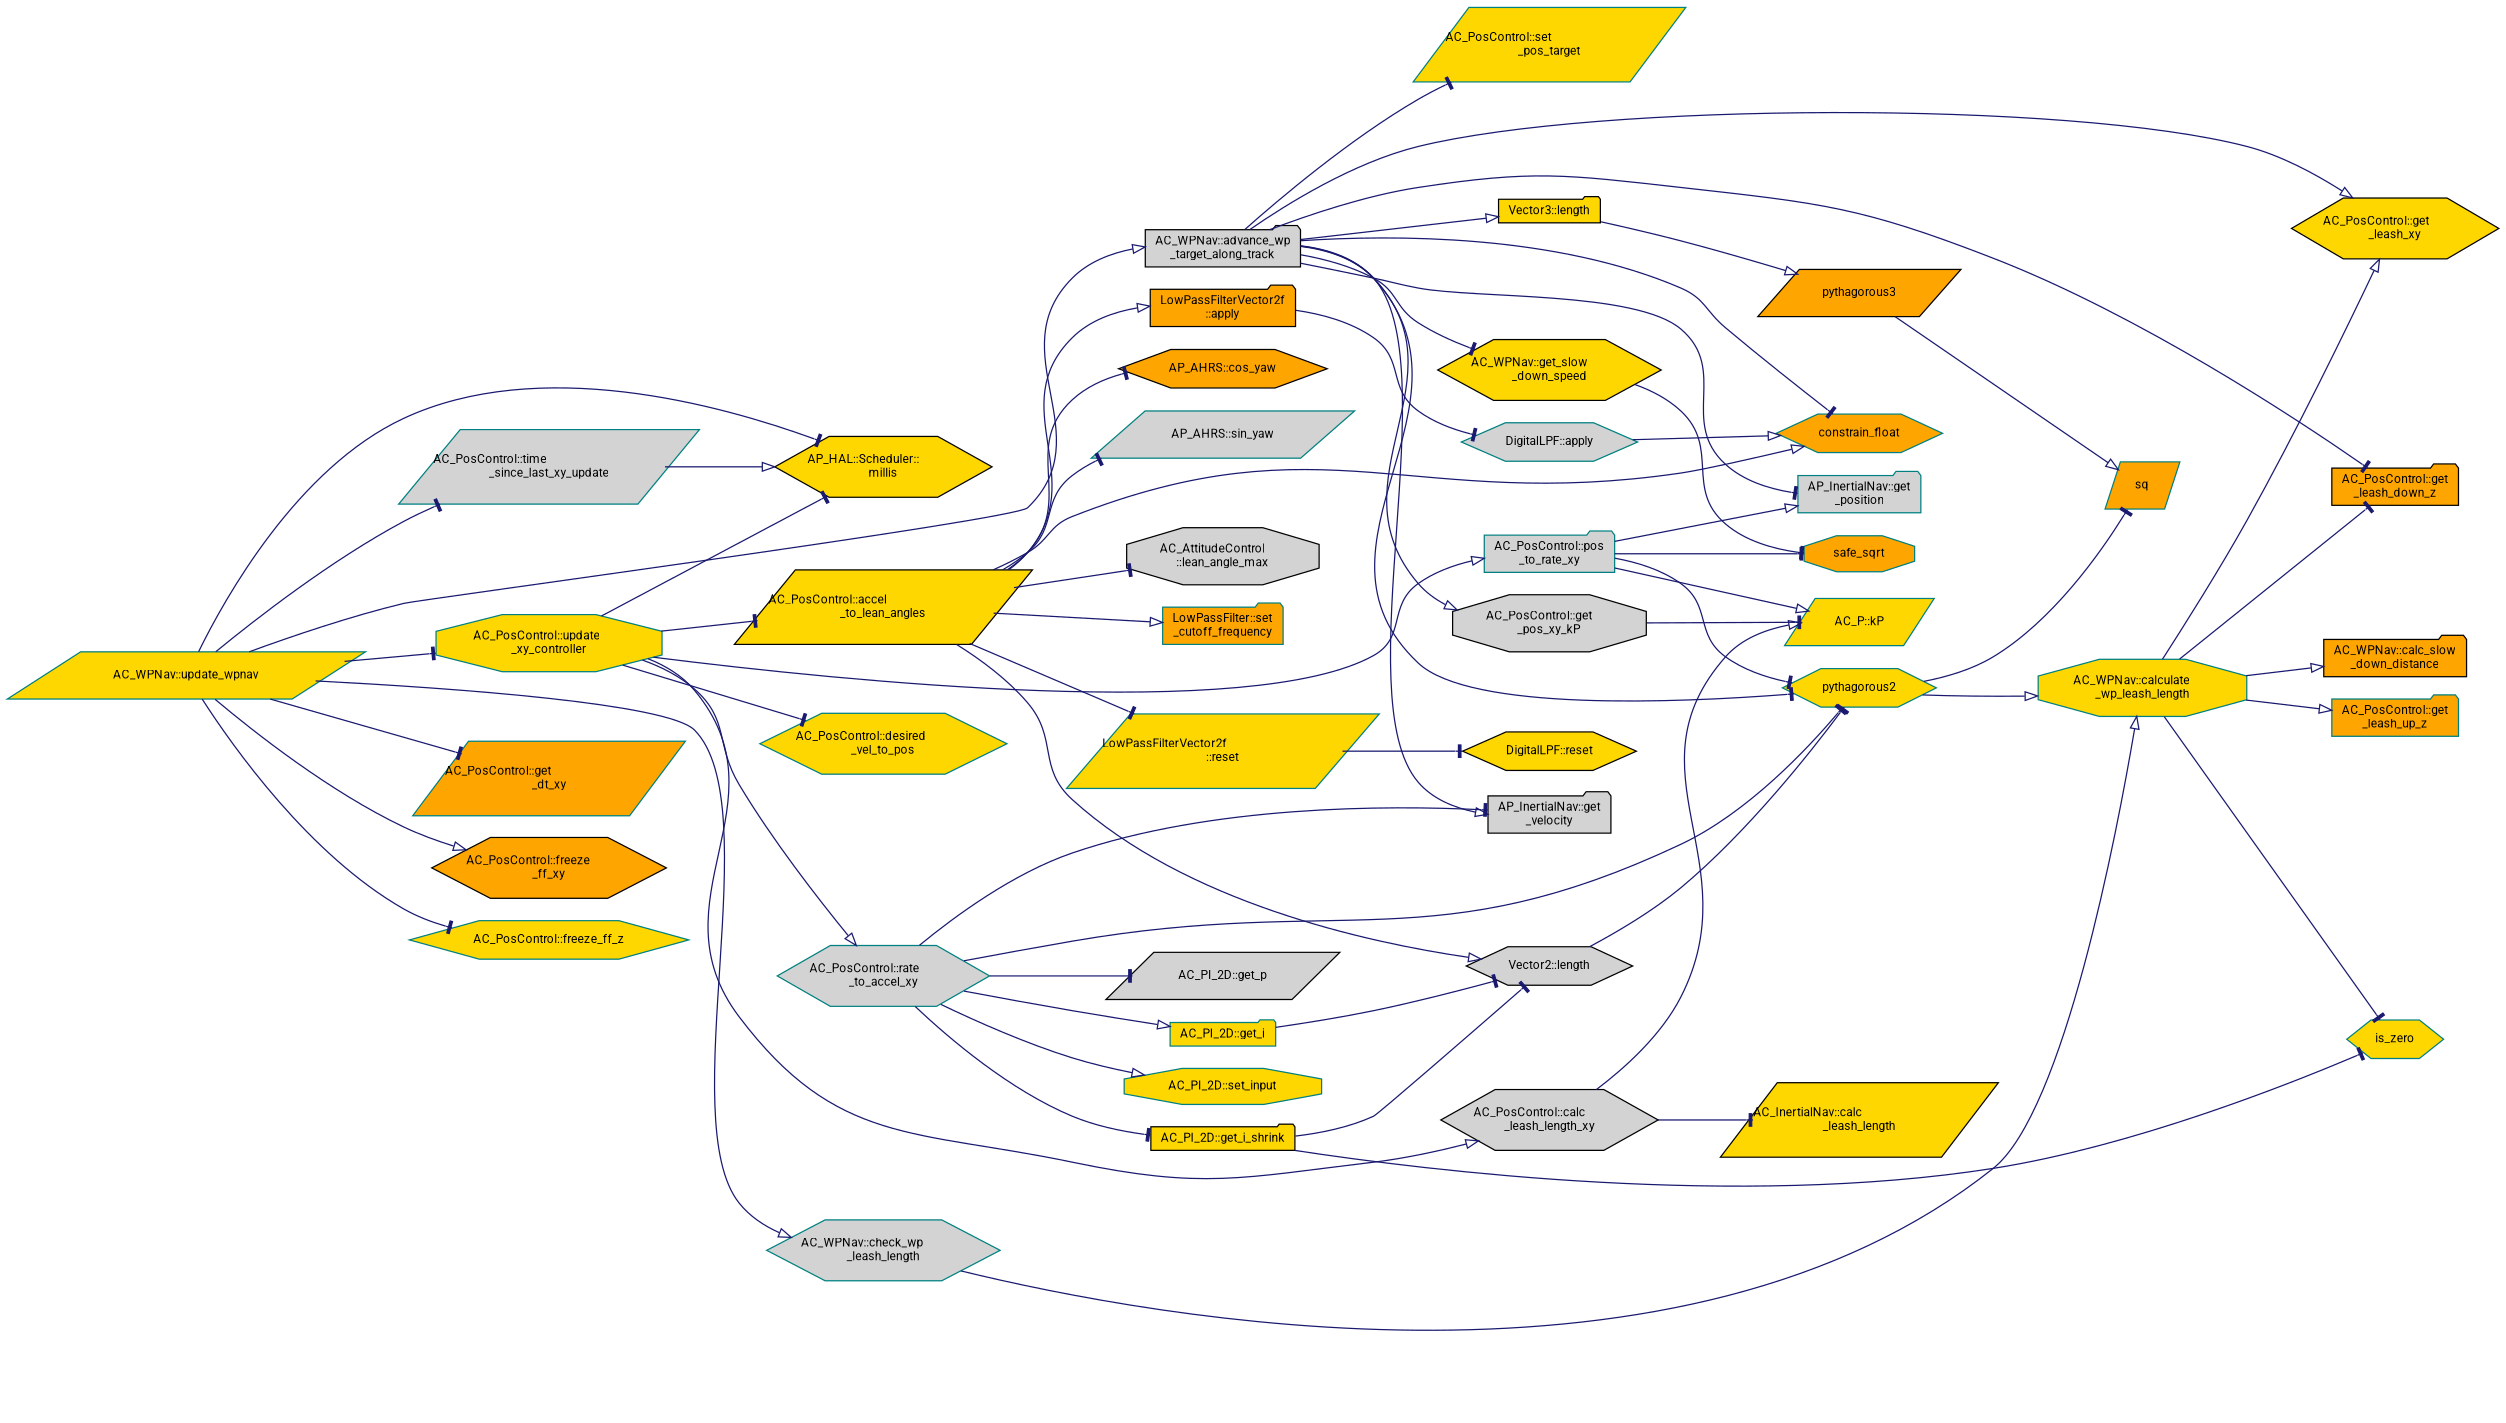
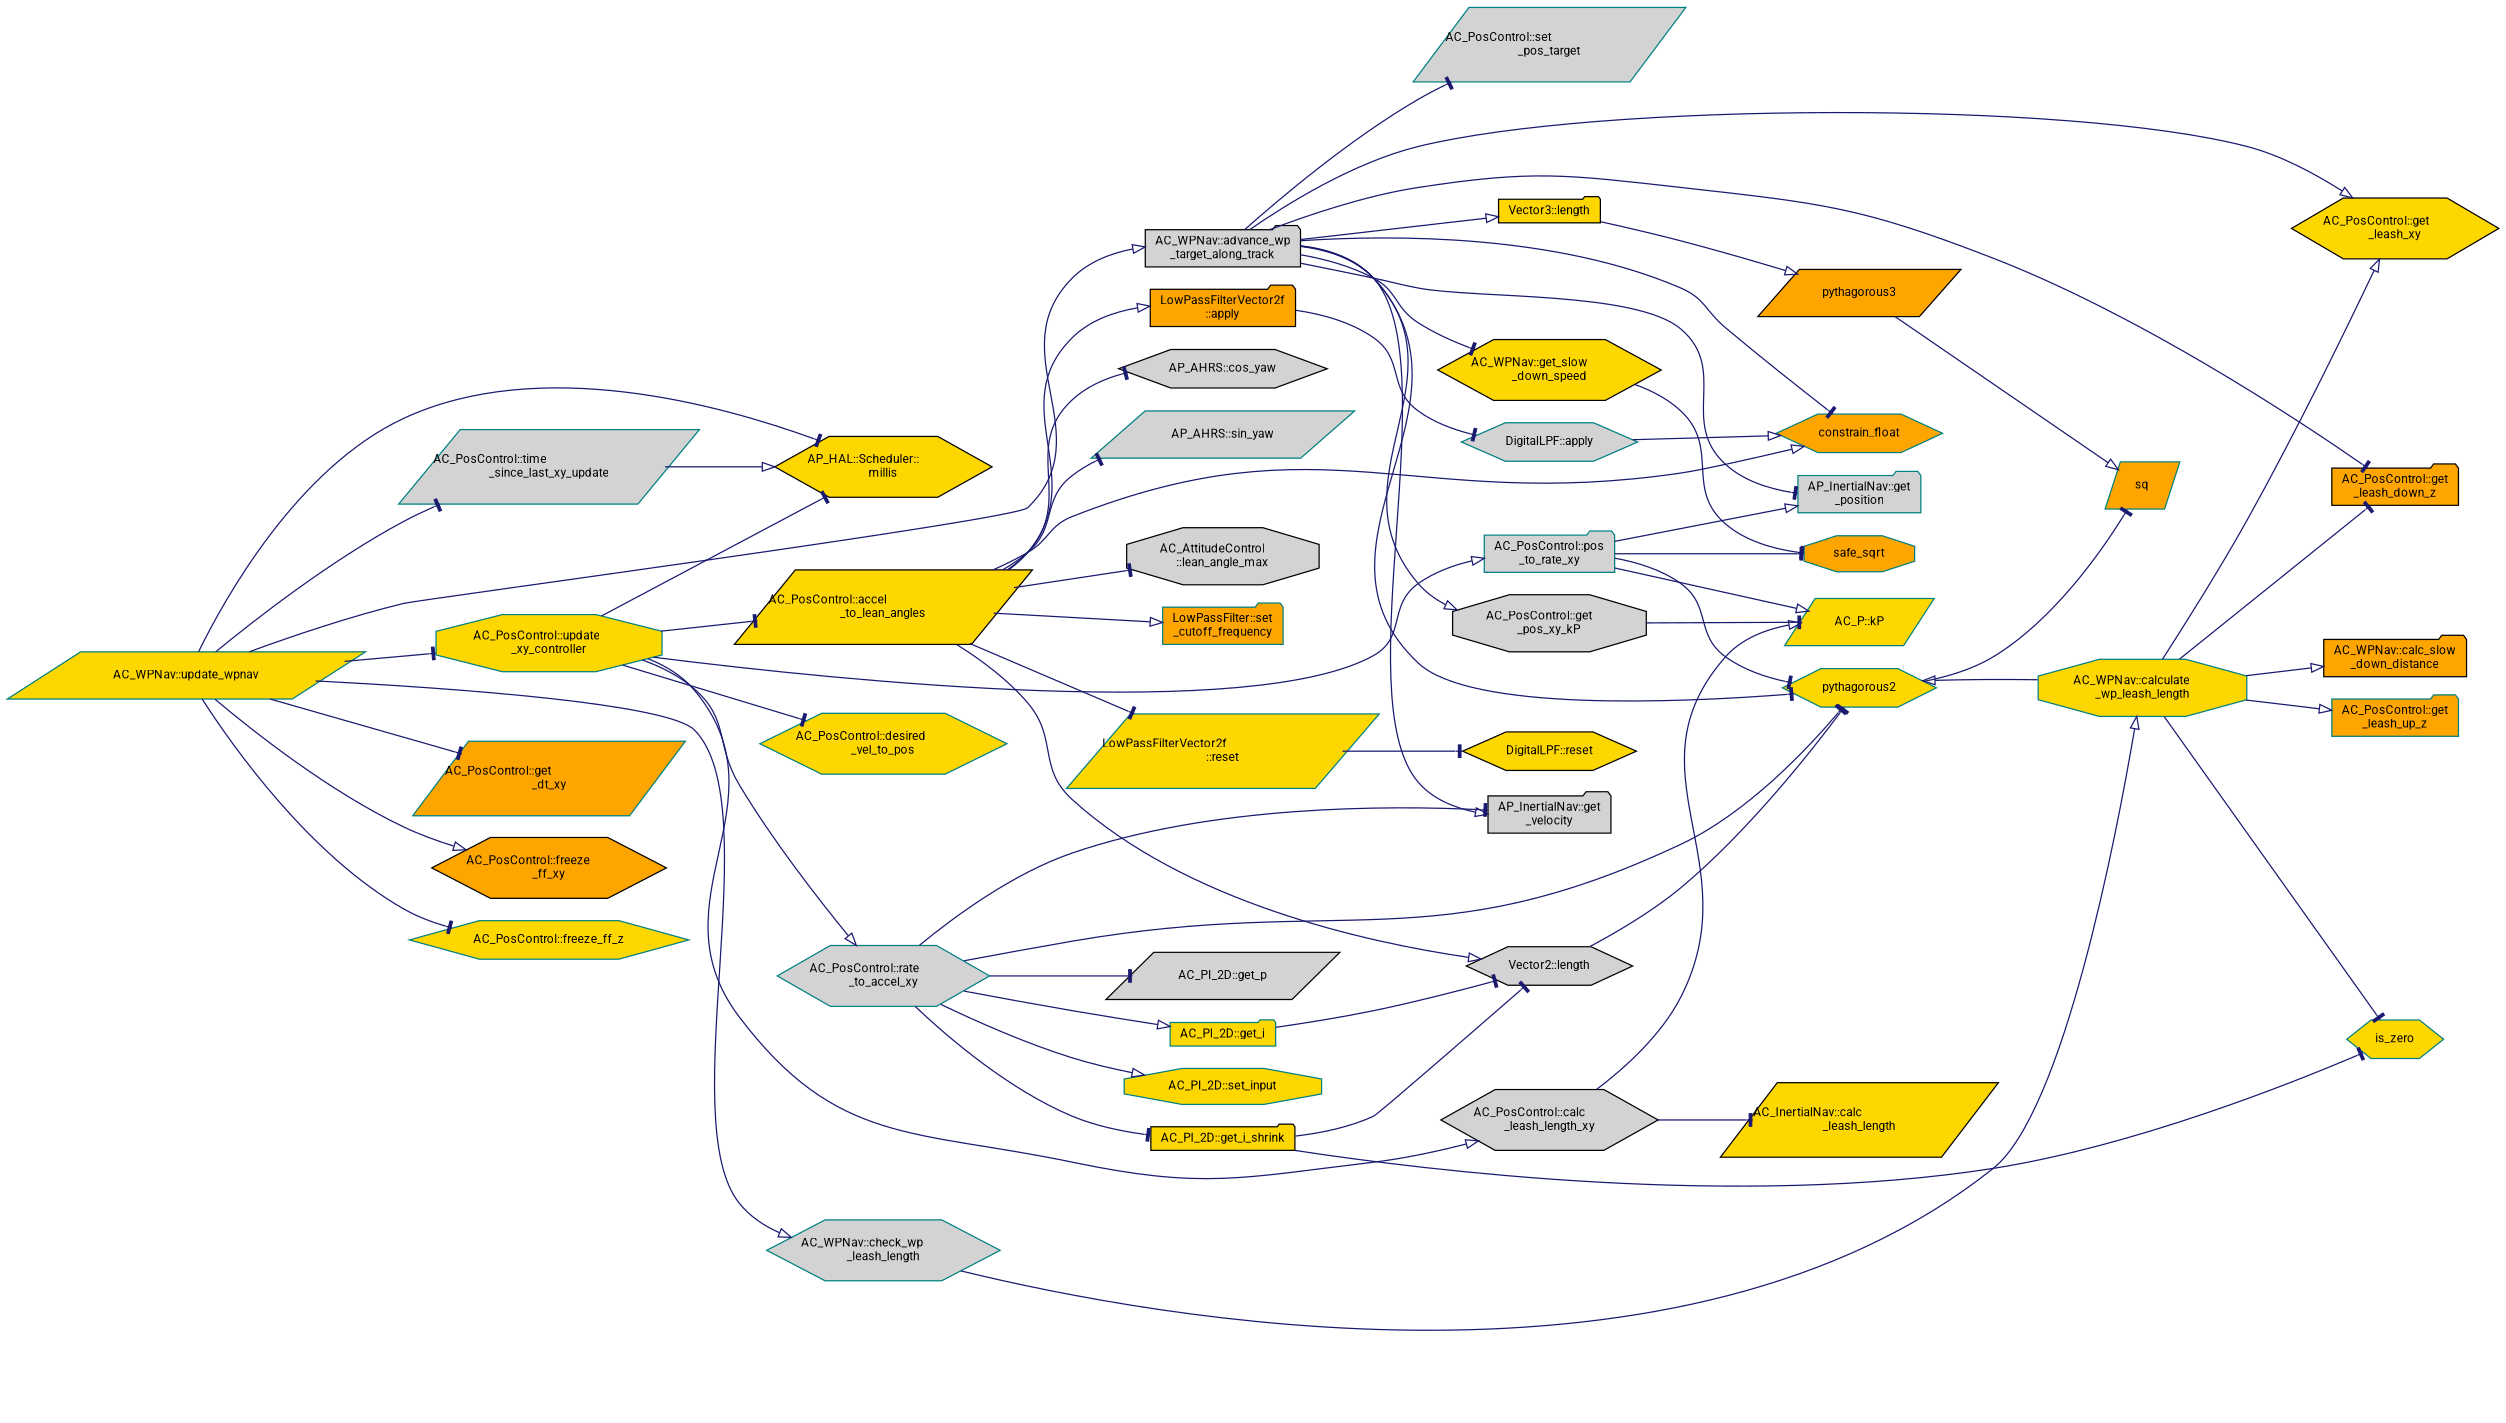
  digraph {
    fontname=Roboto
    rankdir=LR
    node [color=teal fillcolor=gold fontname=Roboto fontsize=10 shape=hexagon style=filled]
    edge [arrowhead=tee color=midnightblue fontname=Roboto fontsize=10 labelfontname=Helvetica labelfontsize=10 style=solid]
    n1 [fontcolor=black height=0.2 label="AC_WPNav::update_wpnav" shape=parallelogram width=0.4]
    n2 [fillcolor=lightgrey height=0.2 label="AC_PosControl::time\l_since_last_xy_update" shape=parallelogram width=0.4]
    n3 [color=black height=0.2 label="AP_HAL::Scheduler::\lmillis" width=0.4]
    n4 [fillcolor=orange height=0.2 label="AC_PosControl::get\l_dt_xy" shape=parallelogram width=0.4]
    n5 [color=black fillcolor=lightgrey height=0.2 label="AC_WPNav::advance_wp\l_target_along_track" shape=folder width=0.4]
    n6 [color=black fillcolor=orange height=0.2 label="AC_PosControl::freeze\l_ff_xy" width=0.4]
    n7 [height=0.2 label="AC_PosControl::freeze_ff_z" width=0.4]
    n8 [height=0.2 label="AC_PosControl::update\l_xy_controller" shape=octagon width=0.4]
    n9 [fillcolor=lightgrey height=0.2 label="AC_WPNav::check_wp\l_leash_length" width=0.4]
    n10 [fillcolor=lightgrey height=0.2 label="AP_InertialNav::get\l_position" shape=folder width=0.4]
    n11 [height=0.2 label=pythagorous2 width=0.4]
    n12 [color=black height=0.2 label="AC_PosControl::get\l_leash_xy" width=0.4]
    n13 [color=black fillcolor=orange height=0.2 label="AC_PosControl::get\l_leash_down_z" shape=folder width=0.4]
    n14 [color=black fillcolor=lightgrey height=0.2 label="AP_InertialNav::get\l_velocity" shape=folder width=0.4]
    n15 [color=black fillcolor=lightgrey height=0.2 label="AC_PosControl::get\l_pos_xy_kP" shape=octagon width=0.4]
    n16 [fillcolor=orange height=0.2 label=constrain_float width=0.4]
    n17 [color=black height=0.2 label="AC_WPNav::get_slow\l_down_speed" width=0.4]
-   n18 [height=0.2 label="AC_PosControl::set\l_pos_target" shape=parallelogram width=0.4]
+   n18 [fillcolor=lightgrey height=0.2 label="AC_PosControl::set\l_pos_target" shape=parallelogram width=0.4]
    n19 [color=black height=0.2 label="Vector3::length" shape=folder width=0.4]
    n20 [color=black fillcolor=lightgrey height=0.2 label="AC_PosControl::calc\l_leash_length_xy" width=0.4]
    n21 [height=0.2 label="AC_PosControl::desired\l_vel_to_pos" width=0.4]
    n22 [fillcolor=lightgrey height=0.2 label="AC_PosControl::pos\l_to_rate_xy" shape=folder width=0.4]
    n23 [fillcolor=lightgrey height=0.2 label="AC_PosControl::rate\l_to_accel_xy" width=0.4]
    n24 [color=black height=0.2 label="AC_PosControl::accel\l_to_lean_angles" shape=parallelogram width=0.4]
    n25 [height=0.2 label="AC_WPNav::calculate\l_wp_leash_length" shape=octagon width=0.4]
    n26 [fillcolor=orange height=0.2 label=sq shape=parallelogram width=0.4]
    n27 [fillcolor=orange height=0.2 label="AC_PosControl::get\l_leash_up_z" shape=folder width=0.4]
    n28 [height=0.2 label="AC_P::kP" shape=parallelogram width=0.4]
    n29 [fillcolor=orange height=0.2 label=safe_sqrt shape=octagon width=0.4]
    n30 [color=black fillcolor=orange height=0.2 label=pythagorous3 shape=parallelogram width=0.4]
    n31 [color=black height=0.2 label="AC_InertialNav::calc\l_leash_length" shape=parallelogram width=0.4]
    n32 [height=0.2 label="AC_PI_2D::set_input" shape=octagon width=0.4]
    n33 [color=black fillcolor=lightgrey height=0.2 label="AC_PI_2D::get_p" shape=parallelogram width=0.4]
    n34 [height=0.2 label="AC_PI_2D::get_i" shape=folder width=0.4]
    n35 [color=black height=0.2 label="AC_PI_2D::get_i_shrink" shape=folder width=0.4]
    n36 [color=black fillcolor=lightgrey height=0.2 label="Vector2::length" width=0.4]
    n37 [color=black fillcolor=lightgrey height=0.2 label="AC_AttitudeControl\l::lean_angle_max" shape=octagon width=0.4]
    n38 [height=0.2 label="LowPassFilterVector2f\l::reset" shape=parallelogram width=0.4]
    n39 [fillcolor=orange height=0.2 label="LowPassFilter::set\l_cutoff_frequency" shape=folder width=0.4]
    n40 [color=black fillcolor=orange height=0.2 label="LowPassFilterVector2f\l::apply" shape=folder width=0.4]
-   n41 [color=black fillcolor=orange height=0.2 label="AP_AHRS::cos_yaw" width=0.4]
+   n41 [color=black fillcolor=lightgrey height=0.2 label="AP_AHRS::cos_yaw" width=0.4]
    n42 [fillcolor=lightgrey height=0.2 label="AP_AHRS::sin_yaw" shape=parallelogram width=0.4]
    n43 [height=0.2 label=is_zero width=0.4]
    n44 [color=black height=0.2 label="DigitalLPF::reset" width=0.4]
    n45 [fillcolor=lightgrey height=0.2 label="DigitalLPF::apply" width=0.4]
    n46 [color=black fillcolor=orange height=0.2 label="AC_WPNav::calc_slow\l_down_distance" shape=folder width=0.4]
    n1 -> n2
    n1 -> n3
    n1 -> n4
    n1 -> n5 [arrowhead=onormal]
    n1 -> n6 [arrowhead=onormal]
    n1 -> n7
    n1 -> n8
    n1 -> n9 [arrowhead=onormal]
    n2 -> n3 [arrowhead=onormal]
    n5 -> n10
    n5 -> n11
    n5 -> n12 [arrowhead=onormal]
    n5 -> n13
    n5 -> n14 [arrowhead=onormal]
    n5 -> n15 [arrowhead=onormal]
    n5 -> n16
    n5 -> n17
    n5 -> n18
    n5 -> n19 [arrowhead=onormal]
    n8 -> n3
    n8 -> n20 [arrowhead=onormal]
    n8 -> n21
    n8 -> n22 [arrowhead=onormal]
    n8 -> n23 [arrowhead=onormal]
    n8 -> n24
    n9 -> n25 [arrowhead=onormal]
    n11 -> n26
    n15 -> n28
    n17 -> n29
    n19 -> n30 [arrowhead=onormal]
    n20 -> n28 [arrowhead=onormal]
    n20 -> n31
    n22 -> n10 [arrowhead=onormal]
    n22 -> n11
    n22 -> n28 [arrowhead=onormal]
    n22 -> n29
    n23 -> n11
    n23 -> n14
    n23 -> n32 [arrowhead=onormal]
    n23 -> n33
    n23 -> n34 [arrowhead=onormal]
    n23 -> n35
    n24 -> n16 [arrowhead=onormal]
    n24 -> n36 [arrowhead=onormal]
    n24 -> n37
    n24 -> n38
    n24 -> n39 [arrowhead=onormal]
    n24 -> n40 [arrowhead=onormal]
    n24 -> n41
    n24 -> n42
-   n11 -> n25 [arrowhead=onormal]
+   n25 -> n11 [arrowhead=onormal]
    n25 -> n12 [arrowhead=onormal]
    n25 -> n13
    n25 -> n27 [arrowhead=onormal]
    n25 -> n43
    n25 -> n46 [arrowhead=onormal]
    n30 -> n26 [arrowhead=onormal]
    n34 -> n36
    n35 -> n36
    n35 -> n43
    n36 -> n11
    n38 -> n44
    n40 -> n45
    n45 -> n16 [arrowhead=onormal]
  }
